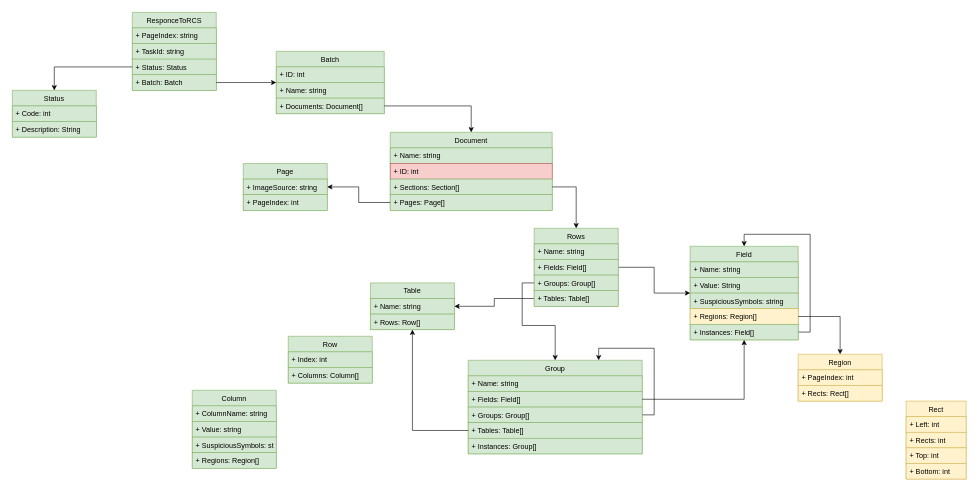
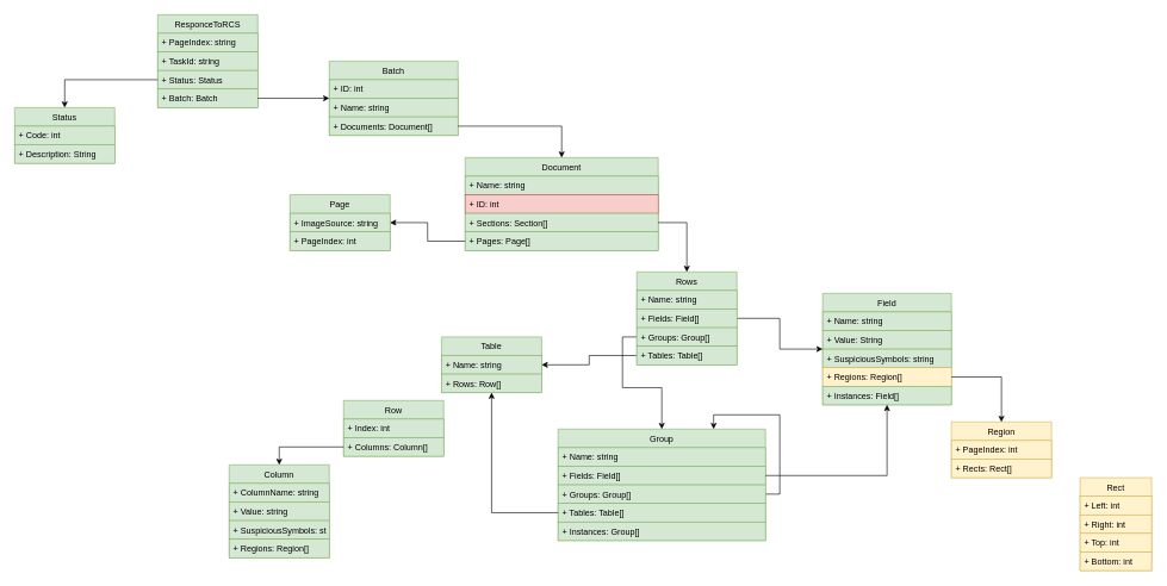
  <mxCell id="0" />
  <mxCell id="1" parent="0" />
  <mxCell id="2" value="Batch" style="swimlane;fontStyle=0;childLayout=stackLayout;horizontal=1;startSize=26;fillColor=#d5e8d4;horizontalStack=0;resizeParent=1;resizeParentMax=0;resizeLast=0;collapsible=1;marginBottom=0;strokeColor=#82b366;" parent="1" vertex="1"><mxGeometry x="460" y="85" width="180" height="104" as="geometry" /></mxCell>
  <mxCell id="3" value="+ ID: int" style="text;strokeColor=#82b366;fillColor=#d5e8d4;align=left;verticalAlign=top;spacingLeft=4;spacingRight=4;overflow=hidden;rotatable=0;points=[[0,0.5],[1,0.5]];portConstraint=eastwest;" parent="2" vertex="1"><mxGeometry y="26" width="180" height="26" as="geometry" /></mxCell>
  <mxCell id="4" value="+ Name: string" style="text;strokeColor=#82b366;fillColor=#d5e8d4;align=left;verticalAlign=top;spacingLeft=4;spacingRight=4;overflow=hidden;rotatable=0;points=[[0,0.5],[1,0.5]];portConstraint=eastwest;" parent="2" vertex="1"><mxGeometry y="52" width="180" height="26" as="geometry" /></mxCell>
  <mxCell id="5" value="+ Documents: Document[]" style="text;strokeColor=#82b366;fillColor=#d5e8d4;align=left;verticalAlign=top;spacingLeft=4;spacingRight=4;overflow=hidden;rotatable=0;points=[[0,0.5],[1,0.5]];portConstraint=eastwest;" parent="2" vertex="1"><mxGeometry y="78" width="180" height="26" as="geometry" /></mxCell>
  <mxCell id="6" value="Document" style="swimlane;fontStyle=0;childLayout=stackLayout;horizontal=1;startSize=26;fillColor=#d5e8d4;horizontalStack=0;resizeParent=1;resizeParentMax=0;resizeLast=0;collapsible=1;marginBottom=0;strokeColor=#82b366;" parent="1" vertex="1"><mxGeometry x="650" y="220" width="270" height="130" as="geometry" /></mxCell>
  <mxCell id="7" value="+ Name: string" style="text;strokeColor=#82b366;fillColor=#d5e8d4;align=left;verticalAlign=top;spacingLeft=4;spacingRight=4;overflow=hidden;rotatable=0;points=[[0,0.5],[1,0.5]];portConstraint=eastwest;" parent="6" vertex="1"><mxGeometry y="26" width="270" height="26" as="geometry" /></mxCell>
  <mxCell id="8" value="+ ID: int" style="text;strokeColor=#b85450;fillColor=#f8cecc;align=left;verticalAlign=top;spacingLeft=4;spacingRight=4;overflow=hidden;rotatable=0;points=[[0,0.5],[1,0.5]];portConstraint=eastwest;" parent="6" vertex="1"><mxGeometry y="52" width="270" height="26" as="geometry" /></mxCell>
  <mxCell id="9" value="+ Sections: Section[]" style="text;strokeColor=#82b366;fillColor=#d5e8d4;align=left;verticalAlign=top;spacingLeft=4;spacingRight=4;overflow=hidden;rotatable=0;points=[[0,0.5],[1,0.5]];portConstraint=eastwest;" parent="6" vertex="1"><mxGeometry y="78" width="270" height="26" as="geometry" /></mxCell>
  <mxCell id="10" value="+ Pages: Page[]" style="text;strokeColor=#82b366;fillColor=#d5e8d4;align=left;verticalAlign=top;spacingLeft=4;spacingRight=4;overflow=hidden;rotatable=0;points=[[0,0.5],[1,0.5]];portConstraint=eastwest;" parent="6" vertex="1"><mxGeometry y="104" width="270" height="26" as="geometry" /></mxCell>
  <mxCell id="11" style="edgeStyle=orthogonalEdgeStyle;rounded=0;orthogonalLoop=1;jettySize=auto;html=1;" parent="1" source="5" target="6" edge="1"><mxGeometry relative="1" as="geometry" /></mxCell>
  <mxCell id="12" value="Field" style="swimlane;fontStyle=0;childLayout=stackLayout;horizontal=1;startSize=26;fillColor=#d5e8d4;horizontalStack=0;resizeParent=1;resizeParentMax=0;resizeLast=0;collapsible=1;marginBottom=0;strokeColor=#82b366;" parent="1" vertex="1"><mxGeometry x="1150" y="410" width="180" height="156" as="geometry" /></mxCell>
  <mxCell id="13" value="+ Name: string" style="text;strokeColor=#82b366;fillColor=#d5e8d4;align=left;verticalAlign=top;spacingLeft=4;spacingRight=4;overflow=hidden;rotatable=0;points=[[0,0.5],[1,0.5]];portConstraint=eastwest;" parent="12" vertex="1"><mxGeometry y="26" width="180" height="26" as="geometry" /></mxCell>
  <mxCell id="14" value="+ Value: String" style="text;strokeColor=#82b366;fillColor=#d5e8d4;align=left;verticalAlign=top;spacingLeft=4;spacingRight=4;overflow=hidden;rotatable=0;points=[[0,0.5],[1,0.5]];portConstraint=eastwest;" parent="12" vertex="1"><mxGeometry y="52" width="180" height="26" as="geometry" /></mxCell>
  <mxCell id="15" value="+ SuspiciousSymbols: string" style="text;strokeColor=#82b366;fillColor=#d5e8d4;align=left;verticalAlign=top;spacingLeft=4;spacingRight=4;overflow=hidden;rotatable=0;points=[[0,0.5],[1,0.5]];portConstraint=eastwest;" parent="12" vertex="1"><mxGeometry y="78" width="180" height="26" as="geometry" /></mxCell>
  <mxCell id="16" value="+ Regions: Region[]" style="text;strokeColor=#d6b656;fillColor=#fff2cc;align=left;verticalAlign=top;spacingLeft=4;spacingRight=4;overflow=hidden;rotatable=0;points=[[0,0.5],[1,0.5]];portConstraint=eastwest;" parent="12" vertex="1"><mxGeometry y="104" width="180" height="26" as="geometry" /></mxCell>
- <mxCell id="17" style="edgeStyle=orthogonalEdgeStyle;rounded=0;orthogonalLoop=1;jettySize=auto;html=1;entryX=0.5;entryY=0;entryDx=0;entryDy=0;exitX=1;exitY=0.5;exitDx=0;exitDy=0;" edge="1" parent="12" source="18" target="12"><mxGeometry relative="1" as="geometry" /></mxCell>
  <mxCell id="18" value="+ Instances: Field[]" style="text;strokeColor=#82b366;fillColor=#d5e8d4;align=left;verticalAlign=top;spacingLeft=4;spacingRight=4;overflow=hidden;rotatable=0;points=[[0,0.5],[1,0.5]];portConstraint=eastwest;" vertex="1" parent="12"><mxGeometry y="130" width="180" height="26" as="geometry" /></mxCell>
  <mxCell id="19" value="Group" style="swimlane;fontStyle=0;childLayout=stackLayout;horizontal=1;startSize=26;fillColor=#d5e8d4;horizontalStack=0;resizeParent=1;resizeParentMax=0;resizeLast=0;collapsible=1;marginBottom=0;strokeColor=#82b366;" parent="1" vertex="1"><mxGeometry x="780" y="600" width="290" height="156" as="geometry" /></mxCell>
  <mxCell id="20" value="+ Name: string" style="text;strokeColor=#82b366;fillColor=#d5e8d4;align=left;verticalAlign=top;spacingLeft=4;spacingRight=4;overflow=hidden;rotatable=0;points=[[0,0.5],[1,0.5]];portConstraint=eastwest;" parent="19" vertex="1"><mxGeometry y="26" width="290" height="26" as="geometry" /></mxCell>
  <mxCell id="21" value="+ Fields: Field[]" style="text;strokeColor=#82b366;fillColor=#d5e8d4;align=left;verticalAlign=top;spacingLeft=4;spacingRight=4;overflow=hidden;rotatable=0;points=[[0,0.5],[1,0.5]];portConstraint=eastwest;" parent="19" vertex="1"><mxGeometry y="52" width="290" height="26" as="geometry" /></mxCell>
  <mxCell id="22" style="edgeStyle=orthogonalEdgeStyle;rounded=0;orthogonalLoop=1;jettySize=auto;html=1;entryX=0.75;entryY=0;entryDx=0;entryDy=0;exitX=1;exitY=0.5;exitDx=0;exitDy=0;" parent="19" source="23" target="19" edge="1"><mxGeometry relative="1" as="geometry" /></mxCell>
  <mxCell id="23" value="+ Groups: Group[]" style="text;strokeColor=#82b366;fillColor=#d5e8d4;align=left;verticalAlign=top;spacingLeft=4;spacingRight=4;overflow=hidden;rotatable=0;points=[[0,0.5],[1,0.5]];portConstraint=eastwest;" parent="19" vertex="1"><mxGeometry y="78" width="290" height="26" as="geometry" /></mxCell>
  <mxCell id="24" value="+ Tables: Table[]" style="text;strokeColor=#82b366;fillColor=#d5e8d4;align=left;verticalAlign=top;spacingLeft=4;spacingRight=4;overflow=hidden;rotatable=0;points=[[0,0.5],[1,0.5]];portConstraint=eastwest;" vertex="1" parent="19"><mxGeometry y="104" width="290" height="26" as="geometry" /></mxCell>
  <mxCell id="25" value="+ Instances: Group[]" style="text;strokeColor=#82b366;fillColor=#d5e8d4;align=left;verticalAlign=top;spacingLeft=4;spacingRight=4;overflow=hidden;rotatable=0;points=[[0,0.5],[1,0.5]];portConstraint=eastwest;" vertex="1" parent="19"><mxGeometry y="130" width="290" height="26" as="geometry" /></mxCell>
  <mxCell id="26" style="edgeStyle=orthogonalEdgeStyle;rounded=0;orthogonalLoop=1;jettySize=auto;html=1;" parent="1" source="64" target="12" edge="1"><mxGeometry relative="1" as="geometry" /></mxCell>
  <mxCell id="27" style="edgeStyle=orthogonalEdgeStyle;rounded=0;orthogonalLoop=1;jettySize=auto;html=1;" parent="1" source="65" target="19" edge="1"><mxGeometry relative="1" as="geometry" /></mxCell>
  <mxCell id="28" style="edgeStyle=orthogonalEdgeStyle;rounded=0;orthogonalLoop=1;jettySize=auto;html=1;" parent="1" source="21" target="12" edge="1"><mxGeometry relative="1" as="geometry" /></mxCell>
  <mxCell id="29" value="Page" style="swimlane;fontStyle=0;childLayout=stackLayout;horizontal=1;startSize=26;fillColor=#d5e8d4;horizontalStack=0;resizeParent=1;resizeParentMax=0;resizeLast=0;collapsible=1;marginBottom=0;strokeColor=#82b366;" parent="1" vertex="1"><mxGeometry x="405" y="272" width="140" height="78" as="geometry" /></mxCell>
  <mxCell id="30" value="+ ImageSource: string" style="text;strokeColor=#82b366;fillColor=#d5e8d4;align=left;verticalAlign=top;spacingLeft=4;spacingRight=4;overflow=hidden;rotatable=0;points=[[0,0.5],[1,0.5]];portConstraint=eastwest;" parent="29" vertex="1"><mxGeometry y="26" width="140" height="26" as="geometry" /></mxCell>
  <mxCell id="31" value="+ PageIndex: int" style="text;strokeColor=#82b366;fillColor=#d5e8d4;align=left;verticalAlign=top;spacingLeft=4;spacingRight=4;overflow=hidden;rotatable=0;points=[[0,0.5],[1,0.5]];portConstraint=eastwest;" parent="29" vertex="1"><mxGeometry y="52" width="140" height="26" as="geometry" /></mxCell>
  <mxCell id="32" value="Region" style="swimlane;fontStyle=0;childLayout=stackLayout;horizontal=1;startSize=26;fillColor=#fff2cc;horizontalStack=0;resizeParent=1;resizeParentMax=0;resizeLast=0;collapsible=1;marginBottom=0;strokeColor=#d6b656;" parent="1" vertex="1"><mxGeometry x="1330" y="590" width="140" height="78" as="geometry" /></mxCell>
  <mxCell id="33" value="+ PageIndex: int" style="text;strokeColor=#d6b656;fillColor=#fff2cc;align=left;verticalAlign=top;spacingLeft=4;spacingRight=4;overflow=hidden;rotatable=0;points=[[0,0.5],[1,0.5]];portConstraint=eastwest;" parent="32" vertex="1"><mxGeometry y="26" width="140" height="26" as="geometry" /></mxCell>
  <mxCell id="34" value="+ Rects: Rect[]" style="text;strokeColor=#d6b656;fillColor=#fff2cc;align=left;verticalAlign=top;spacingLeft=4;spacingRight=4;overflow=hidden;rotatable=0;points=[[0,0.5],[1,0.5]];portConstraint=eastwest;" parent="32" vertex="1"><mxGeometry y="52" width="140" height="26" as="geometry" /></mxCell>
  <mxCell id="35" value="Rect" style="swimlane;fontStyle=0;childLayout=stackLayout;horizontal=1;startSize=26;fillColor=#fff2cc;horizontalStack=0;resizeParent=1;resizeParentMax=0;resizeLast=0;collapsible=1;marginBottom=0;strokeColor=#d6b656;" parent="1" vertex="1"><mxGeometry x="1510" y="668" width="100" height="130" as="geometry" /></mxCell>
  <mxCell id="36" value="+ Left: int" style="text;strokeColor=#d6b656;fillColor=#fff2cc;align=left;verticalAlign=top;spacingLeft=4;spacingRight=4;overflow=hidden;rotatable=0;points=[[0,0.5],[1,0.5]];portConstraint=eastwest;" parent="35" vertex="1"><mxGeometry y="26" width="100" height="26" as="geometry" /></mxCell>
- <mxCell id="37" value="+ Rects: int" style="text;strokeColor=#d6b656;fillColor=#fff2cc;align=left;verticalAlign=top;spacingLeft=4;spacingRight=4;overflow=hidden;rotatable=0;points=[[0,0.5],[1,0.5]];portConstraint=eastwest;" parent="35" vertex="1"><mxGeometry y="52" width="100" height="26" as="geometry" /></mxCell>
+ <mxCell id="37" value="+ Right: int" style="text;strokeColor=#d6b656;fillColor=#fff2cc;align=left;verticalAlign=top;spacingLeft=4;spacingRight=4;overflow=hidden;rotatable=0;points=[[0,0.5],[1,0.5]];portConstraint=eastwest;" parent="35" vertex="1"><mxGeometry y="52" width="100" height="26" as="geometry" /></mxCell>
  <mxCell id="38" value="+ Top: int" style="text;strokeColor=#d6b656;fillColor=#fff2cc;align=left;verticalAlign=top;spacingLeft=4;spacingRight=4;overflow=hidden;rotatable=0;points=[[0,0.5],[1,0.5]];portConstraint=eastwest;" parent="35" vertex="1"><mxGeometry y="78" width="100" height="26" as="geometry" /></mxCell>
  <mxCell id="39" value="+ Bottom: int" style="text;strokeColor=#d6b656;fillColor=#fff2cc;align=left;verticalAlign=top;spacingLeft=4;spacingRight=4;overflow=hidden;rotatable=0;points=[[0,0.5],[1,0.5]];portConstraint=eastwest;" parent="35" vertex="1"><mxGeometry y="104" width="100" height="26" as="geometry" /></mxCell>
  <mxCell id="40" style="edgeStyle=orthogonalEdgeStyle;rounded=0;orthogonalLoop=1;jettySize=auto;html=1;exitX=1;exitY=0.5;exitDx=0;exitDy=0;" parent="1" source="16" target="32" edge="1"><mxGeometry relative="1" as="geometry" /></mxCell>
  <mxCell id="41" style="edgeStyle=orthogonalEdgeStyle;rounded=0;orthogonalLoop=1;jettySize=auto;html=1;" parent="1" source="10" target="29" edge="1"><mxGeometry relative="1" as="geometry" /></mxCell>
  <mxCell id="42" value="ResponceToRCS" style="swimlane;fontStyle=0;childLayout=stackLayout;horizontal=1;startSize=26;fillColor=#d5e8d4;horizontalStack=0;resizeParent=1;resizeParentMax=0;resizeLast=0;collapsible=1;marginBottom=0;strokeColor=#82b366;" parent="1" vertex="1"><mxGeometry x="220" y="20" width="140" height="130" as="geometry" /></mxCell>
  <mxCell id="43" value="+ PageIndex: string" style="text;strokeColor=#82b366;fillColor=#d5e8d4;align=left;verticalAlign=top;spacingLeft=4;spacingRight=4;overflow=hidden;rotatable=0;points=[[0,0.5],[1,0.5]];portConstraint=eastwest;" parent="42" vertex="1"><mxGeometry y="26" width="140" height="26" as="geometry" /></mxCell>
  <mxCell id="44" value="+ TaskId: string" style="text;strokeColor=#82b366;fillColor=#d5e8d4;align=left;verticalAlign=top;spacingLeft=4;spacingRight=4;overflow=hidden;rotatable=0;points=[[0,0.5],[1,0.5]];portConstraint=eastwest;" parent="42" vertex="1"><mxGeometry y="52" width="140" height="26" as="geometry" /></mxCell>
  <mxCell id="45" value="+ Status: Status" style="text;strokeColor=#82b366;fillColor=#d5e8d4;align=left;verticalAlign=top;spacingLeft=4;spacingRight=4;overflow=hidden;rotatable=0;points=[[0,0.5],[1,0.5]];portConstraint=eastwest;" parent="42" vertex="1"><mxGeometry y="78" width="140" height="26" as="geometry" /></mxCell>
  <mxCell id="46" value="+ Batch: Batch" style="text;strokeColor=#82b366;fillColor=#d5e8d4;align=left;verticalAlign=top;spacingLeft=4;spacingRight=4;overflow=hidden;rotatable=0;points=[[0,0.5],[1,0.5]];portConstraint=eastwest;" parent="42" vertex="1"><mxGeometry y="104" width="140" height="26" as="geometry" /></mxCell>
  <mxCell id="47" value="Status" style="swimlane;fontStyle=0;childLayout=stackLayout;horizontal=1;startSize=26;fillColor=#d5e8d4;horizontalStack=0;resizeParent=1;resizeParentMax=0;resizeLast=0;collapsible=1;marginBottom=0;strokeColor=#82b366;" parent="1" vertex="1"><mxGeometry x="20" y="150" width="140" height="78" as="geometry" /></mxCell>
  <mxCell id="48" value="+ Code: int" style="text;strokeColor=#82b366;fillColor=#d5e8d4;align=left;verticalAlign=top;spacingLeft=4;spacingRight=4;overflow=hidden;rotatable=0;points=[[0,0.5],[1,0.5]];portConstraint=eastwest;" parent="47" vertex="1"><mxGeometry y="26" width="140" height="26" as="geometry" /></mxCell>
  <mxCell id="49" value="+ Description: String" style="text;strokeColor=#82b366;fillColor=#d5e8d4;align=left;verticalAlign=top;spacingLeft=4;spacingRight=4;overflow=hidden;rotatable=0;points=[[0,0.5],[1,0.5]];portConstraint=eastwest;" parent="47" vertex="1"><mxGeometry y="52" width="140" height="26" as="geometry" /></mxCell>
  <mxCell id="50" style="edgeStyle=orthogonalEdgeStyle;rounded=0;orthogonalLoop=1;jettySize=auto;html=1;" parent="1" source="45" target="47" edge="1"><mxGeometry relative="1" as="geometry" /></mxCell>
  <mxCell id="51" style="edgeStyle=orthogonalEdgeStyle;rounded=0;orthogonalLoop=1;jettySize=auto;html=1;" parent="1" source="46" target="2" edge="1"><mxGeometry relative="1" as="geometry" /></mxCell>
  <mxCell id="52" value="Column" style="swimlane;fontStyle=0;childLayout=stackLayout;horizontal=1;startSize=26;fillColor=#d5e8d4;horizontalStack=0;resizeParent=1;resizeParentMax=0;resizeLast=0;collapsible=1;marginBottom=0;strokeColor=#82b366;" vertex="1" parent="1"><mxGeometry x="320" y="650" width="140" height="130" as="geometry" /></mxCell>
  <mxCell id="53" value="+ ColumnName: string" style="text;strokeColor=#82b366;fillColor=#d5e8d4;align=left;verticalAlign=top;spacingLeft=4;spacingRight=4;overflow=hidden;rotatable=0;points=[[0,0.5],[1,0.5]];portConstraint=eastwest;" vertex="1" parent="52"><mxGeometry y="26" width="140" height="26" as="geometry" /></mxCell>
  <mxCell id="54" value="+ Value: string" style="text;strokeColor=#82b366;fillColor=#d5e8d4;align=left;verticalAlign=top;spacingLeft=4;spacingRight=4;overflow=hidden;rotatable=0;points=[[0,0.5],[1,0.5]];portConstraint=eastwest;" vertex="1" parent="52"><mxGeometry y="52" width="140" height="26" as="geometry" /></mxCell>
  <mxCell id="55" value="+ SuspiciousSymbols: string" style="text;strokeColor=#82b366;fillColor=#d5e8d4;align=left;verticalAlign=top;spacingLeft=4;spacingRight=4;overflow=hidden;rotatable=0;points=[[0,0.5],[1,0.5]];portConstraint=eastwest;" vertex="1" parent="52"><mxGeometry y="78" width="140" height="26" as="geometry" /></mxCell>
  <mxCell id="56" value="+ Regions: Region[]" style="text;strokeColor=#82b366;fillColor=#d5e8d4;align=left;verticalAlign=top;spacingLeft=4;spacingRight=4;overflow=hidden;rotatable=0;points=[[0,0.5],[1,0.5]];portConstraint=eastwest;" vertex="1" parent="52"><mxGeometry y="104" width="140" height="26" as="geometry" /></mxCell>
  <mxCell id="57" value="Table" style="swimlane;fontStyle=0;childLayout=stackLayout;horizontal=1;startSize=26;fillColor=#d5e8d4;horizontalStack=0;resizeParent=1;resizeParentMax=0;resizeLast=0;collapsible=1;marginBottom=0;strokeColor=#82b366;" vertex="1" parent="1"><mxGeometry x="617" y="471" width="140" height="78" as="geometry" /></mxCell>
  <mxCell id="58" value="+ Name: string" style="text;strokeColor=#82b366;fillColor=#d5e8d4;align=left;verticalAlign=top;spacingLeft=4;spacingRight=4;overflow=hidden;rotatable=0;points=[[0,0.5],[1,0.5]];portConstraint=eastwest;" vertex="1" parent="57"><mxGeometry y="26" width="140" height="26" as="geometry" /></mxCell>
  <mxCell id="59" value="+ Rows: Row[]" style="text;strokeColor=#82b366;fillColor=#d5e8d4;align=left;verticalAlign=top;spacingLeft=4;spacingRight=4;overflow=hidden;rotatable=0;points=[[0,0.5],[1,0.5]];portConstraint=eastwest;" vertex="1" parent="57"><mxGeometry y="52" width="140" height="26" as="geometry" /></mxCell>
  <mxCell id="60" style="edgeStyle=orthogonalEdgeStyle;rounded=0;orthogonalLoop=1;jettySize=auto;html=1;" edge="1" parent="1" source="66" target="57"><mxGeometry relative="1" as="geometry" /></mxCell>
  <mxCell id="61" style="edgeStyle=orthogonalEdgeStyle;rounded=0;orthogonalLoop=1;jettySize=auto;html=1;" edge="1" parent="1" source="24" target="57"><mxGeometry relative="1" as="geometry" /></mxCell>
  <mxCell id="62" value="Rows" style="swimlane;fontStyle=0;childLayout=stackLayout;horizontal=1;startSize=26;fillColor=#d5e8d4;horizontalStack=0;resizeParent=1;resizeParentMax=0;resizeLast=0;collapsible=1;marginBottom=0;strokeColor=#82b366;" vertex="1" parent="1"><mxGeometry x="890" y="380" width="140" height="130" as="geometry" /></mxCell>
  <mxCell id="63" value="+ Name: string" style="text;strokeColor=#82b366;fillColor=#d5e8d4;align=left;verticalAlign=top;spacingLeft=4;spacingRight=4;overflow=hidden;rotatable=0;points=[[0,0.5],[1,0.5]];portConstraint=eastwest;" vertex="1" parent="62"><mxGeometry y="26" width="140" height="26" as="geometry" /></mxCell>
  <mxCell id="64" value="+ Fields: Field[]" style="text;strokeColor=#82b366;fillColor=#d5e8d4;align=left;verticalAlign=top;spacingLeft=4;spacingRight=4;overflow=hidden;rotatable=0;points=[[0,0.5],[1,0.5]];portConstraint=eastwest;" vertex="1" parent="62"><mxGeometry y="52" width="140" height="26" as="geometry" /></mxCell>
  <mxCell id="65" value="+ Groups: Group[]" style="text;strokeColor=#82b366;fillColor=#d5e8d4;align=left;verticalAlign=top;spacingLeft=4;spacingRight=4;overflow=hidden;rotatable=0;points=[[0,0.5],[1,0.5]];portConstraint=eastwest;" vertex="1" parent="62"><mxGeometry y="78" width="140" height="26" as="geometry" /></mxCell>
  <mxCell id="66" value="+ Tables: Table[]" style="text;strokeColor=#82b366;fillColor=#d5e8d4;align=left;verticalAlign=top;spacingLeft=4;spacingRight=4;overflow=hidden;rotatable=0;points=[[0,0.5],[1,0.5]];portConstraint=eastwest;" vertex="1" parent="62"><mxGeometry y="104" width="140" height="26" as="geometry" /></mxCell>
  <mxCell id="67" style="edgeStyle=orthogonalEdgeStyle;rounded=0;orthogonalLoop=1;jettySize=auto;html=1;entryX=0.5;entryY=0;entryDx=0;entryDy=0;" edge="1" parent="1" source="9" target="62"><mxGeometry relative="1" as="geometry" /></mxCell>
  <mxCell id="68" value="Row" style="swimlane;fontStyle=0;childLayout=stackLayout;horizontal=1;startSize=26;fillColor=#d5e8d4;horizontalStack=0;resizeParent=1;resizeParentMax=0;resizeLast=0;collapsible=1;marginBottom=0;strokeColor=#82b366;" vertex="1" parent="1"><mxGeometry x="480" y="560" width="140" height="78" as="geometry" /></mxCell>
  <mxCell id="69" value="+ Index: int" style="text;strokeColor=#82b366;fillColor=#d5e8d4;align=left;verticalAlign=top;spacingLeft=4;spacingRight=4;overflow=hidden;rotatable=0;points=[[0,0.5],[1,0.5]];portConstraint=eastwest;" vertex="1" parent="68"><mxGeometry y="26" width="140" height="26" as="geometry" /></mxCell>
  <mxCell id="70" value="+ Columns: Column[]" style="text;strokeColor=#82b366;fillColor=#d5e8d4;align=left;verticalAlign=top;spacingLeft=4;spacingRight=4;overflow=hidden;rotatable=0;points=[[0,0.5],[1,0.5]];portConstraint=eastwest;" vertex="1" parent="68"><mxGeometry y="52" width="140" height="26" as="geometry" /></mxCell>
+ <mxCell id="71" style="edgeStyle=orthogonalEdgeStyle;rounded=0;orthogonalLoop=1;jettySize=auto;html=1;entryX=0.5;entryY=0;entryDx=0;entryDy=0;" edge="1" parent="1" source="70" target="52"><mxGeometry relative="1" as="geometry" /></mxCell>
